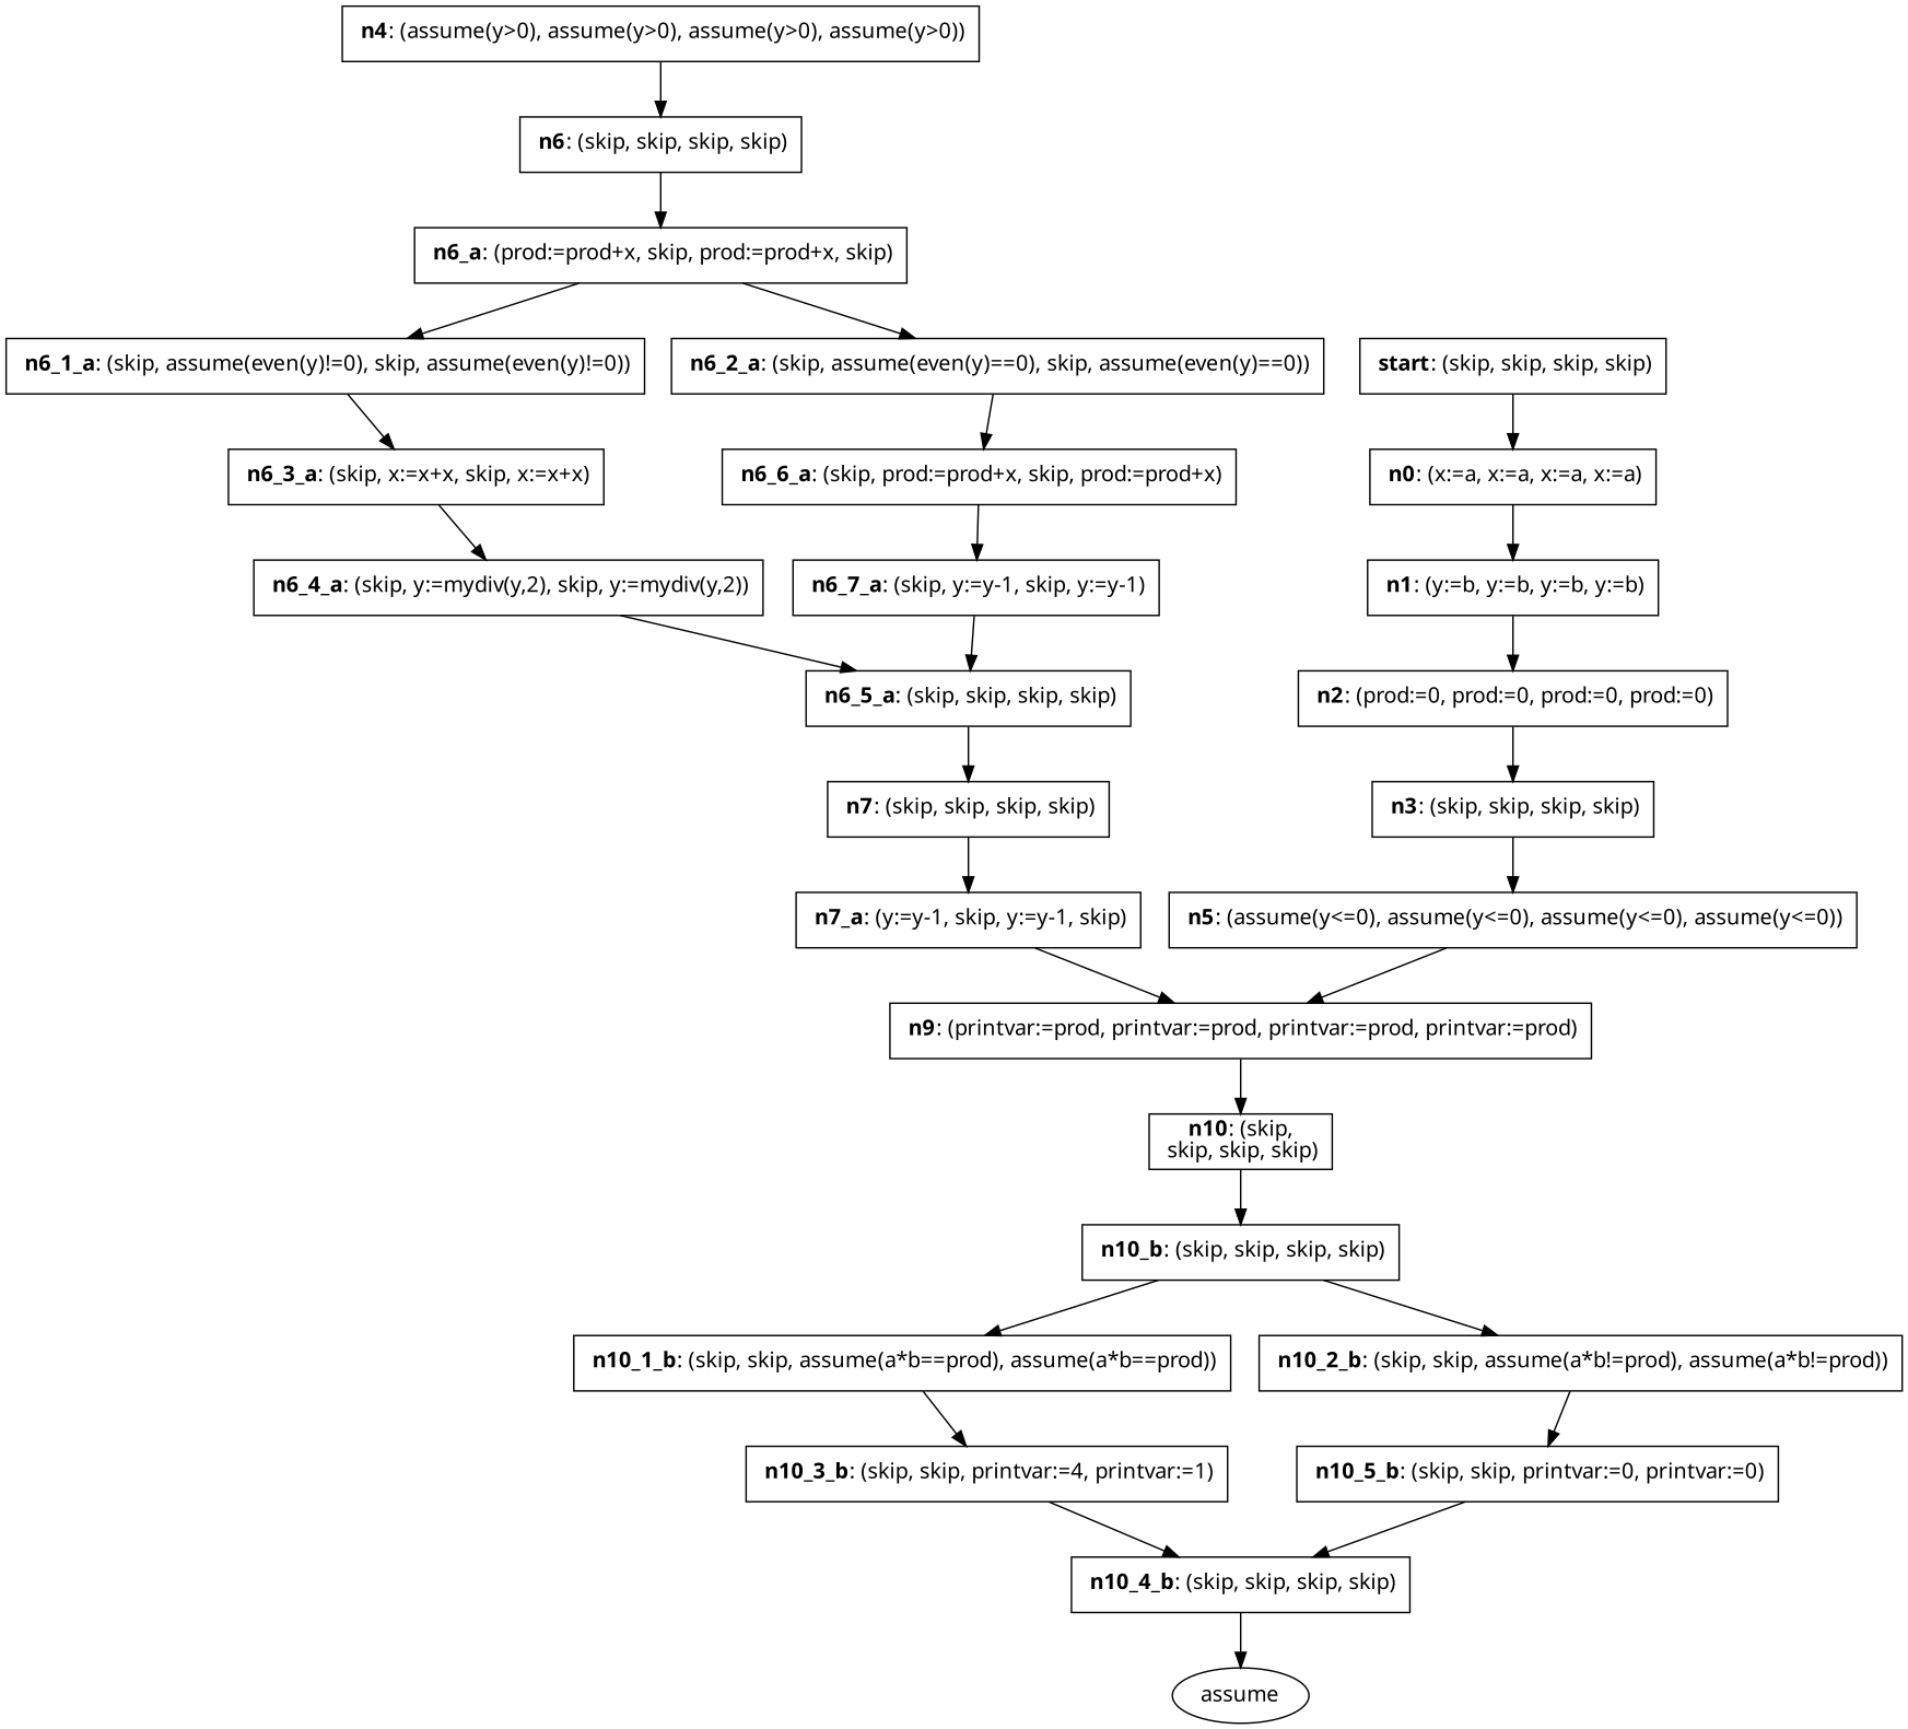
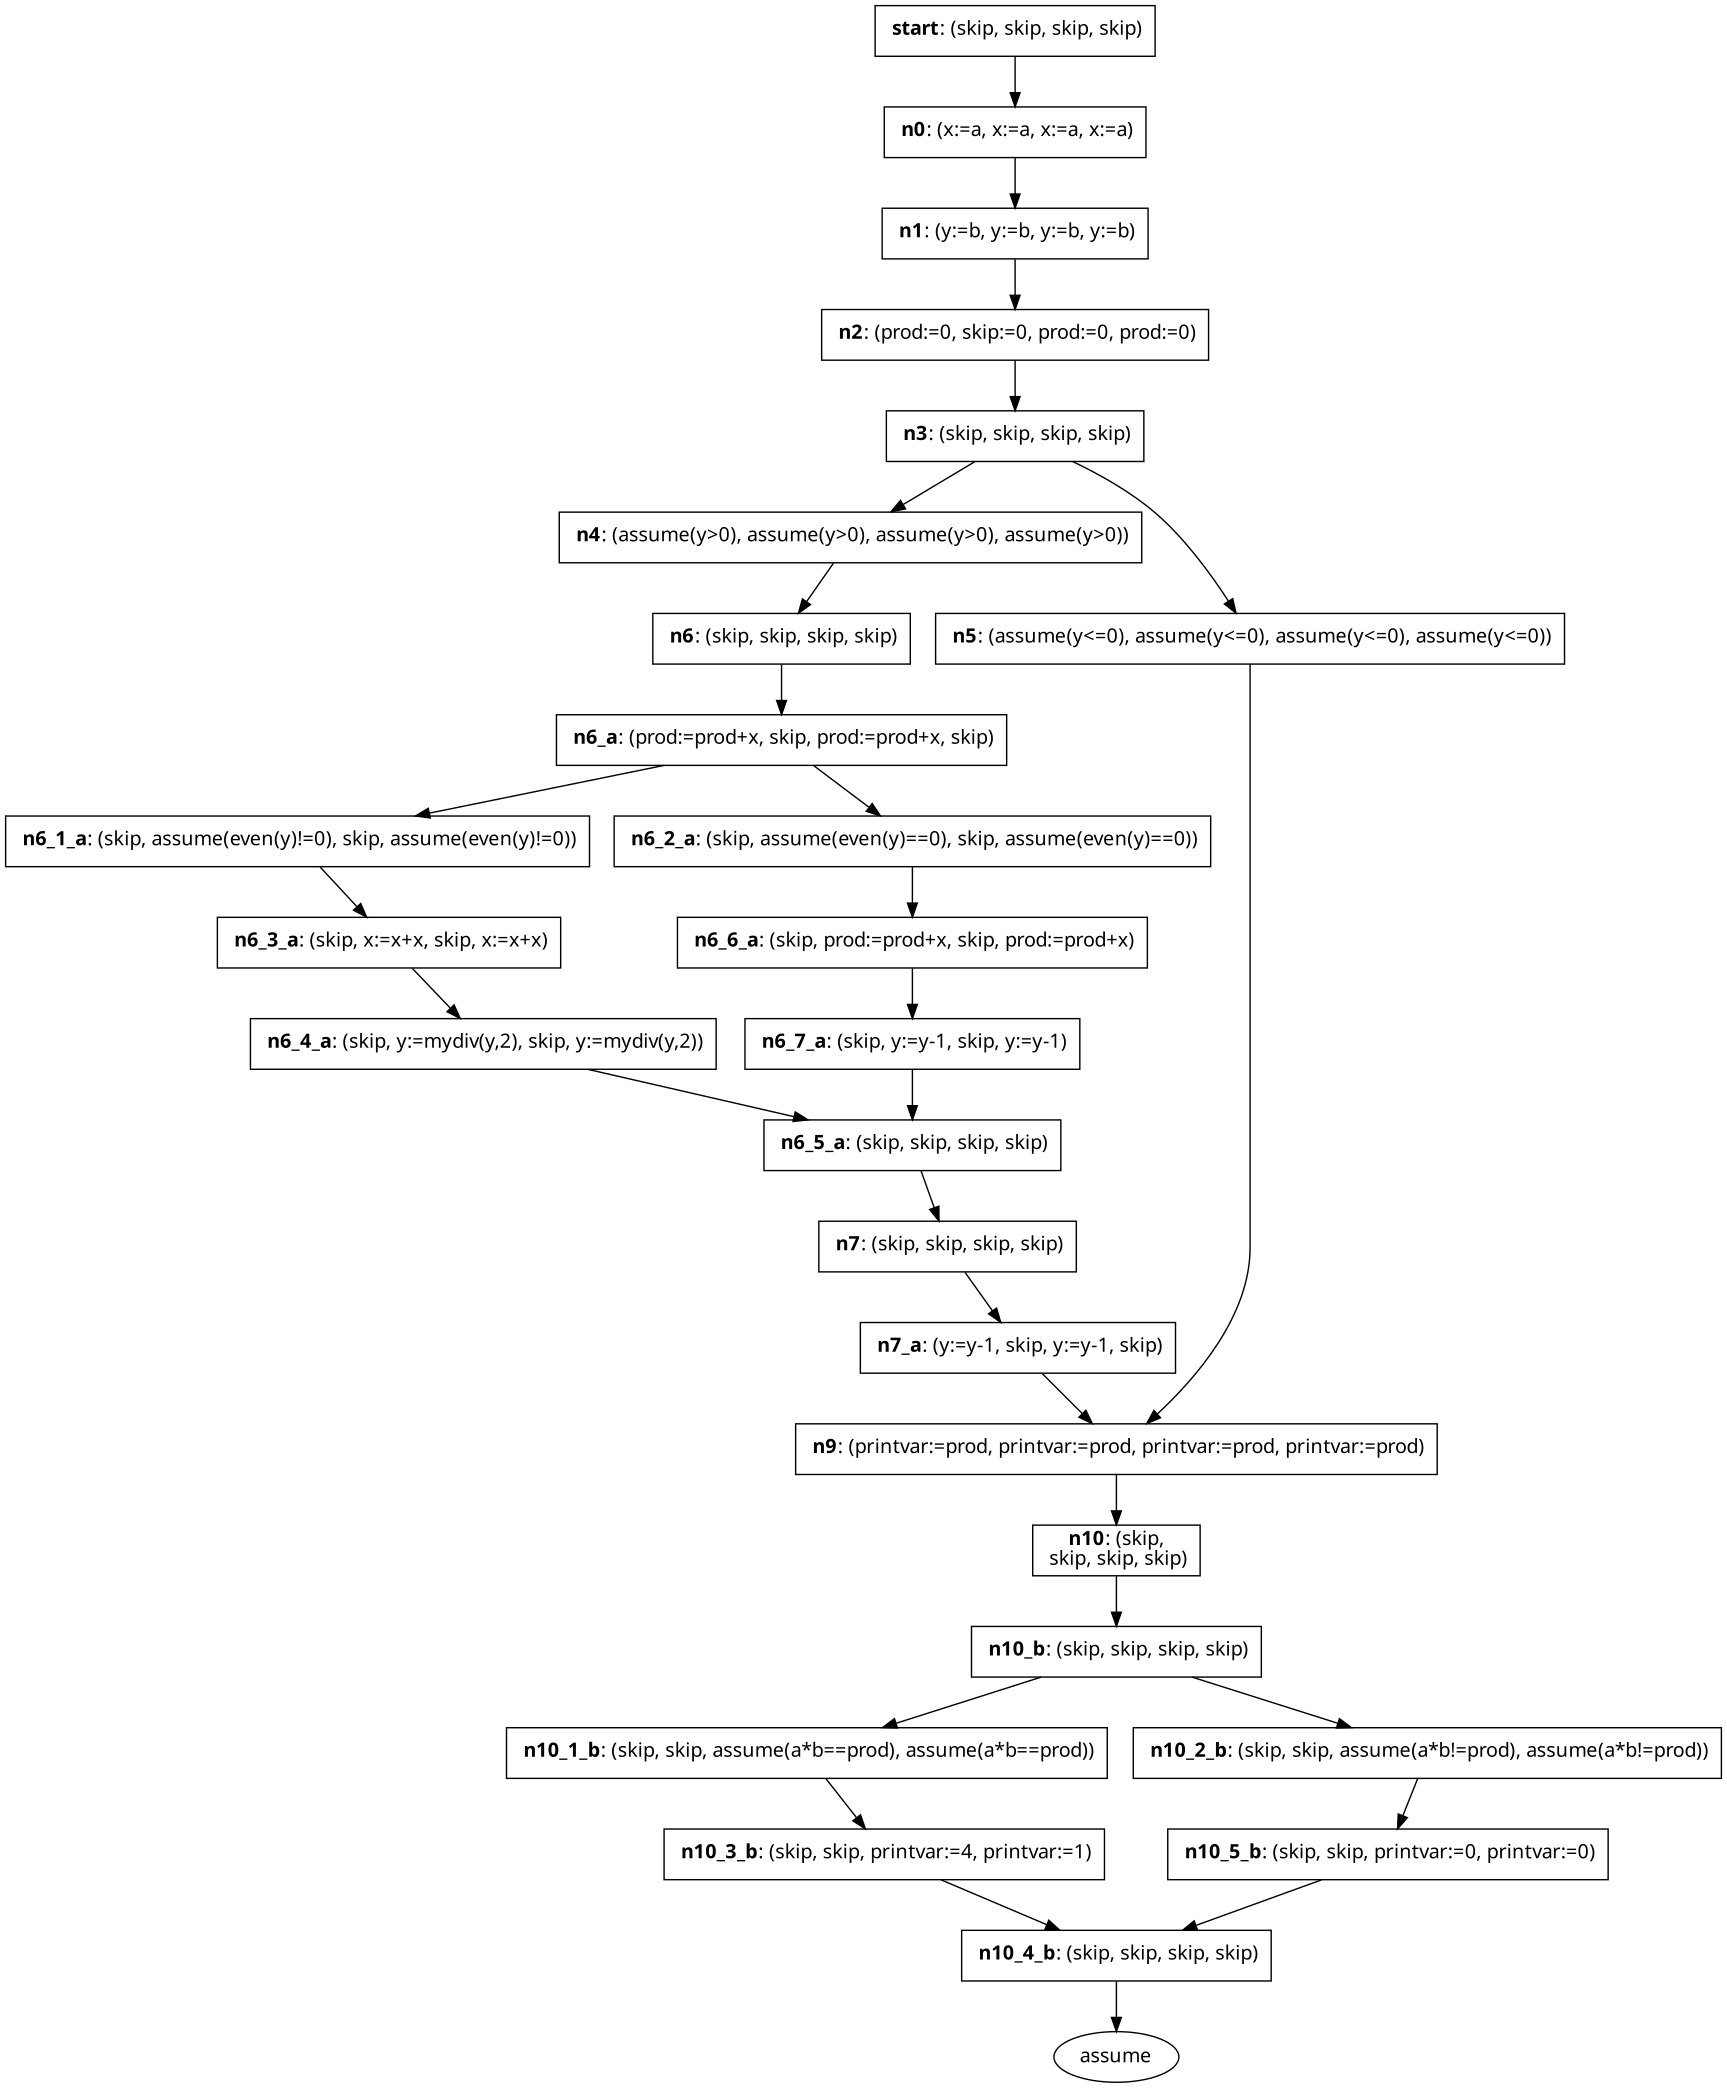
  digraph {
    fontname="Noto Sans"
    node [fontname="Noto Sans" shape=box]
    edge [fontname="Noto Sans"]
    n1 [label=< <B>n0</B>: (x:=a, x:=a, x:=a, x:=a)>]
    n2 [label=< <B>n1</B>: (y:=b, y:=b, y:=b, y:=b)>]
-   n3 [label=< <B>n2</B>: (prod:=0, prod:=0, prod:=0, prod:=0)>]
+   n3 [label=< <B>n2</B>: (prod:=0, skip:=0, prod:=0, prod:=0)>]
    n4 [label=< <B>n3</B>: (skip, skip, skip, skip)>]
    n5 [label=< <B>n4</B>: (assume(y&#62;0), assume(y&#62;0), assume(y&#62;0), assume(y&#62;0))>]
    n6 [label=< <B>n5</B>: (assume(y&#60;=0), assume(y&#60;=0), assume(y&#60;=0), assume(y&#60;=0))>]
    n7 [label=< <B>n10</B>: (skip, <BR/> skip, skip, skip)>]
    n8 [label=< <B>n10_b</B>: (skip, skip, skip, skip)>]
    n9 [label=< <B>n10_1_b</B>: (skip, skip, assume(a*b==prod), assume(a*b==prod))>]
    n10 [label=< <B>n10_2_b</B>: (skip, skip, assume(a*b!=prod), assume(a*b!=prod))>]
    n11 [label=< <B>n10_3_b</B>: (skip, skip, printvar:=4, printvar:=1)>]
    n12 [label=< <B>n10_5_b</B>: (skip, skip, printvar:=0, printvar:=0)>]
    n13 [label=< <B>n10_4_b</B>: (skip, skip, skip, skip)>]
    n14 [label=assume shape=""]
    n15 [label=< <B>n6</B>: (skip, skip, skip, skip)>]
    n16 [label=< <B>n9</B>: (printvar:=prod, printvar:=prod, printvar:=prod, printvar:=prod)>]
    n17 [label=< <B>n6_a</B>: (prod:=prod+x, skip, prod:=prod+x, skip)>]
    n18 [label=< <B>n6_1_a</B>: (skip, assume(even(y)!=0), skip, assume(even(y)!=0))>]
    n19 [label=< <B>n6_2_a</B>: (skip, assume(even(y)==0), skip, assume(even(y)==0))>]
    n20 [label=< <B>n6_3_a</B>: (skip, x:=x+x, skip, x:=x+x)>]
    n21 [label=< <B>n6_6_a</B>: (skip, prod:=prod+x, skip, prod:=prod+x)>]
    n22 [label=< <B>n6_4_a</B>: (skip, y:=mydiv(y,2), skip, y:=mydiv(y,2))>]
    n23 [label=< <B>n6_5_a</B>: (skip, skip, skip, skip)>]
    n24 [label=< <B>n6_7_a</B>: (skip, y:=y-1, skip, y:=y-1)>]
    n25 [label=< <B>n7</B>: (skip, skip, skip, skip)>]
    n26 [label=< <B>n7_a</B>: (y:=y-1, skip, y:=y-1, skip)>]
    n27 [label=< <B>start</B>: (skip, skip, skip, skip)>]
    n1 -> n2
    n2 -> n3
    n3 -> n4
+   n4 -> n5
    n4 -> n6
    n5 -> n15
    n6 -> n16
    n7 -> n8
    n8 -> n9
    n8 -> n10
    n9 -> n11
    n10 -> n12
    n11 -> n13
    n12 -> n13
    n13 -> n14
    n15 -> n17
    n16 -> n7
    n17 -> n18
    n17 -> n19
    n18 -> n20
    n19 -> n21
    n20 -> n22
    n21 -> n24
    n22 -> n23
    n23 -> n25
    n24 -> n23
    n25 -> n26
    n26 -> n16
    n27 -> n1
  }
